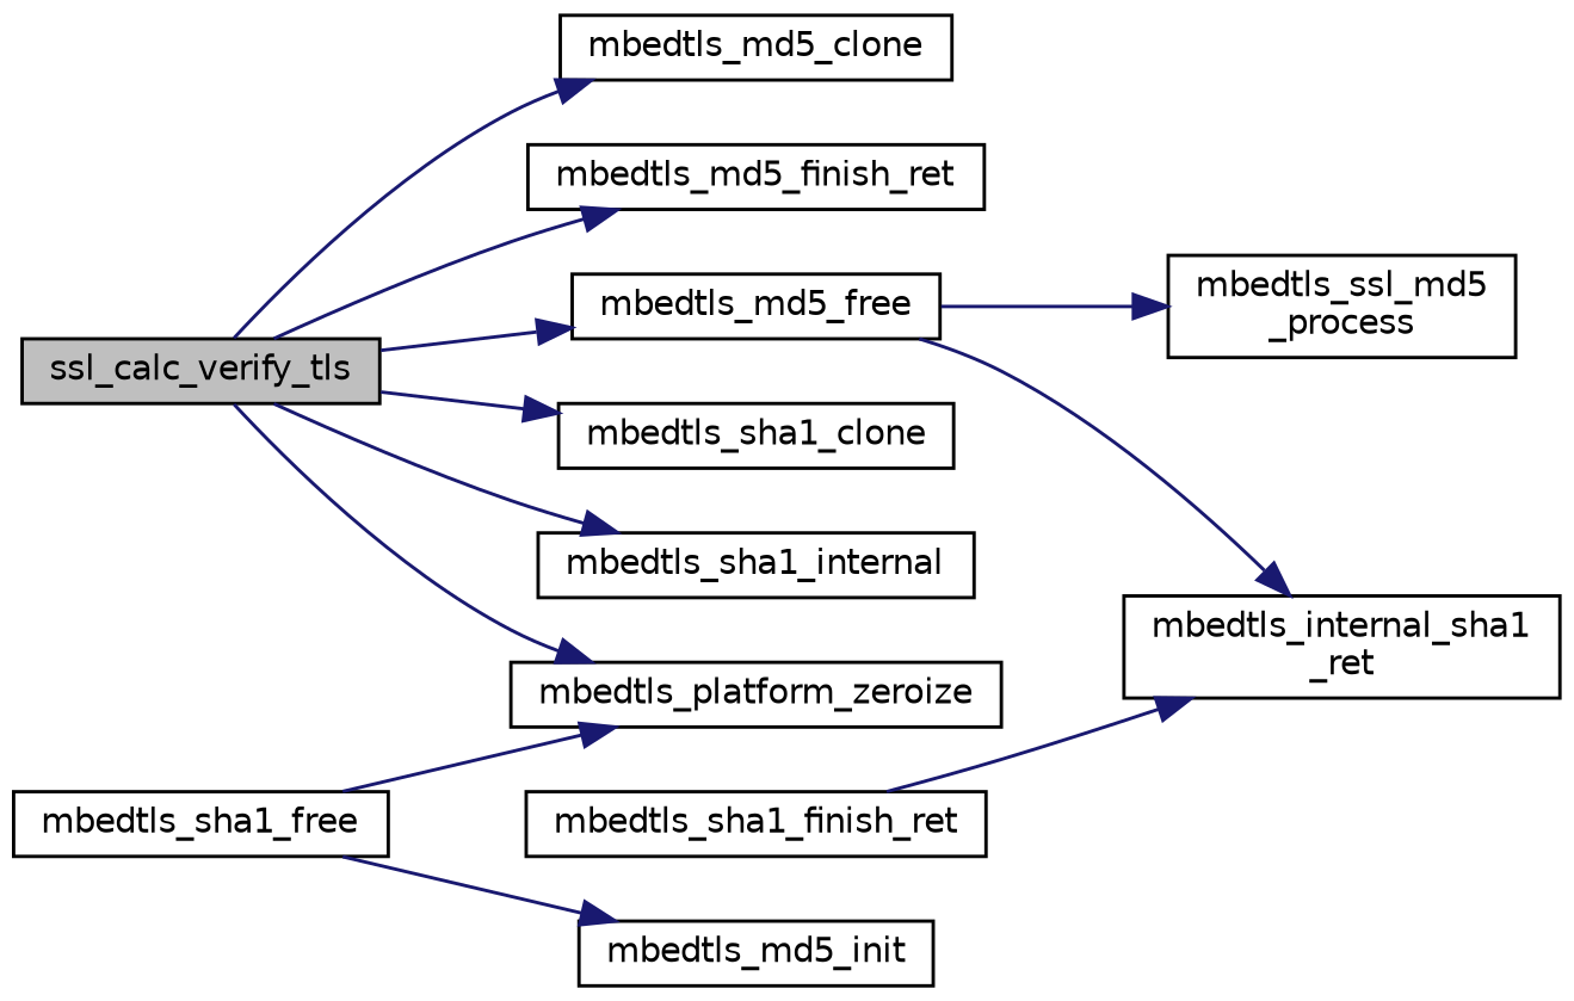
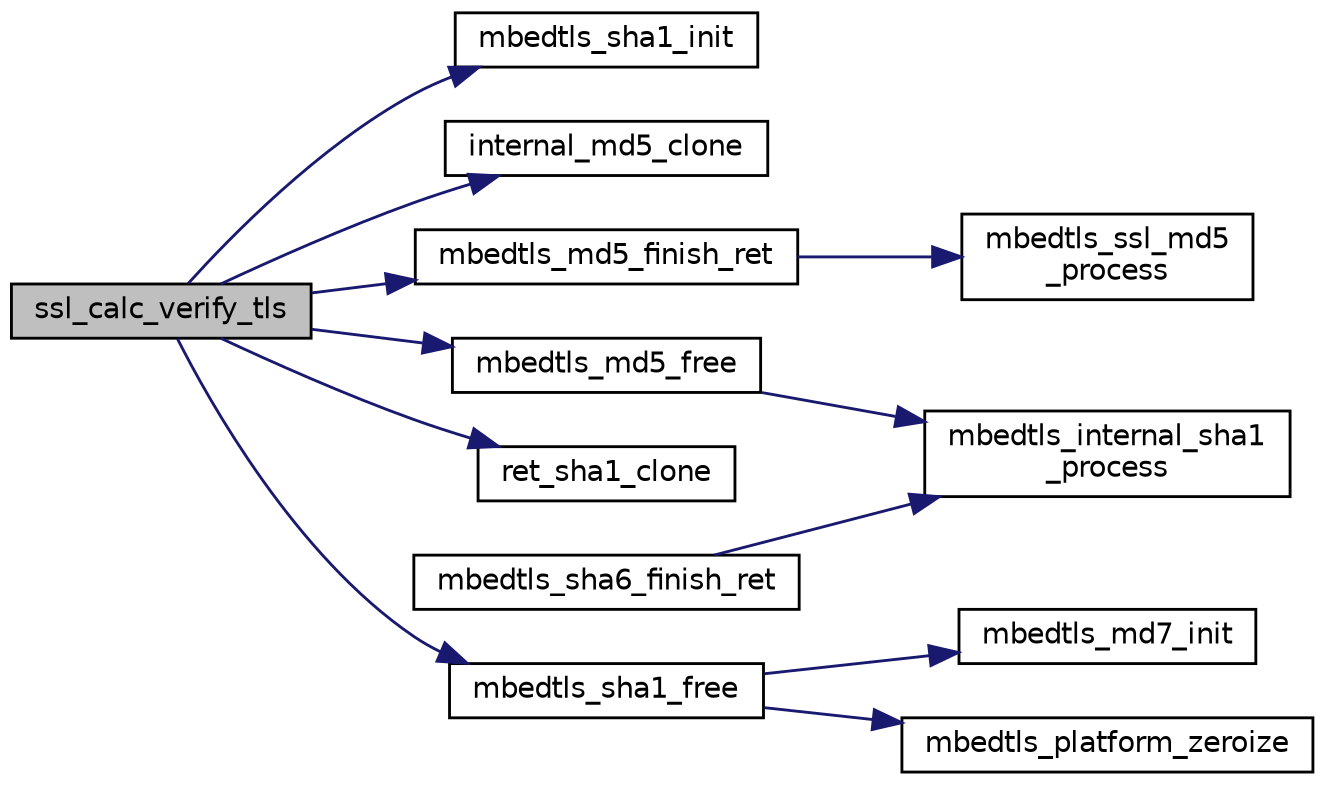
  digraph {
    rankdir=LR
    node [color=black fillcolor=white fontname=Helvetica fontsize=10 shape=record style=filled]
    edge [color=midnightblue fontname=Helvetica fontsize=10 labelfontname=Helvetica labelfontsize=10 style=solid]
    n1 [fillcolor=grey75 fontcolor=black height=0.2 label=ssl_calc_verify_tls width=0.4]
-   n2 [height=0.2 label=mbedtls_md5_clone width=0.4]
+   n2 [height=0.2 label=internal_md5_clone width=0.4]
    n3 [height=0.2 label=mbedtls_md5_finish_ret width=0.4]
    n4 [height=0.2 label=mbedtls_md5_free width=0.4]
-   n5 [height=0.2 label=mbedtls_sha1_clone width=0.4]
+   n5 [height=0.2 label=ret_sha1_clone width=0.4]
    n6 [height=0.2 label=mbedtls_sha1_free width=0.4]
-   n7 [height=0.2 label=mbedtls_sha1_internal width=0.4]
+   n7 [height=0.2 label=mbedtls_sha1_init width=0.4]
    n8 [height=0.2 label="mbedtls_ssl_md5\l_process" width=0.4]
-   n9 [height=0.2 label="mbedtls_internal_sha1\l_ret" width=0.4]
-   n10 [height=0.2 label=mbedtls_md5_init width=0.4]
-   n11 [height=0.2 label=mbedtls_sha1_finish_ret width=0.4]
+   n9 [height=0.2 label="mbedtls_internal_sha1\l_process" width=0.4]
+   n10 [height=0.2 label=mbedtls_md7_init width=0.4]
+   n11 [height=0.2 label=mbedtls_sha6_finish_ret width=0.4]
    n12 [height=0.2 label=mbedtls_platform_zeroize width=0.4]
    n1 -> n2
    n1 -> n3
    n1 -> n4
    n1 -> n5
-   n1 -> n12
+   n1 -> n6
    n1 -> n7
-   n4 -> n8
+   n3 -> n8
    n4 -> n9
    n6 -> n10
    n6 -> n12
    n11 -> n9
  }
